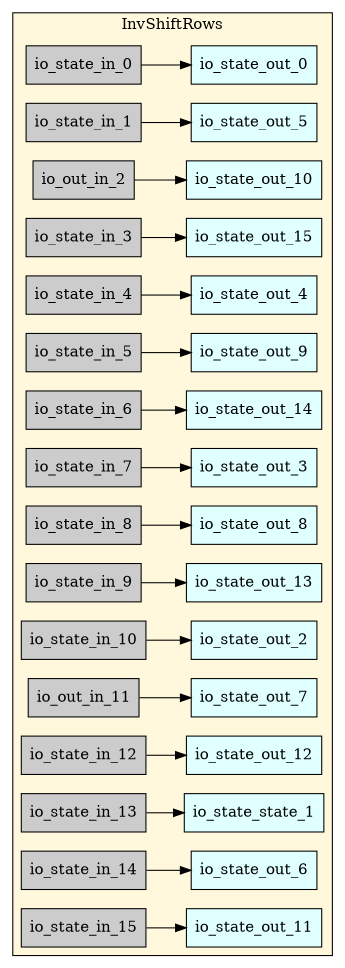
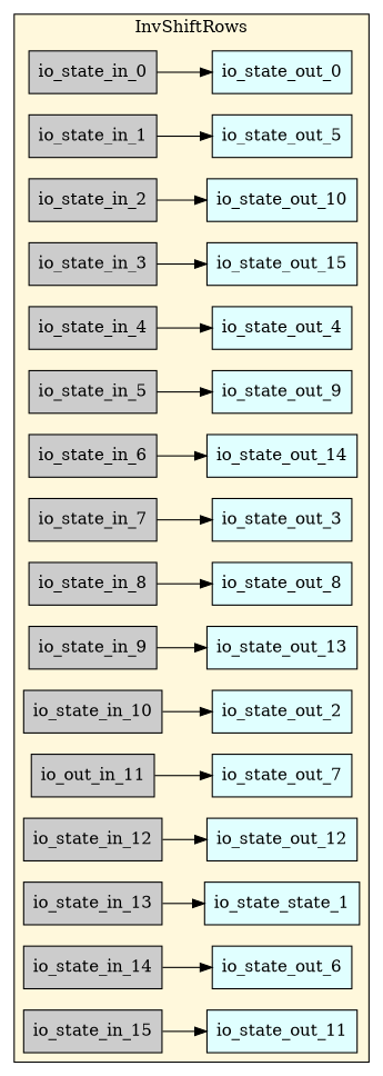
  digraph {
    rankdir=LR
    node [fillcolor="#CCCCCC" rank=0 shape=rectangle style=filled]
    n1 [label=io_state_in_0]
    n2 [fillcolor="#E0FFFF" label=io_state_out_0 rank=1000]
    n3 [label=io_state_in_1]
    n4 [fillcolor="#E0FFFF" label=io_state_out_5 rank=1000]
-   n5 [label=io_out_in_2]
+   n5 [label=io_state_in_2]
    n6 [fillcolor="#E0FFFF" label=io_state_out_10 rank=1000]
    n7 [label=io_state_in_3]
    n8 [fillcolor="#E0FFFF" label=io_state_out_15 rank=1000]
    n9 [label=io_state_in_4]
    n10 [fillcolor="#E0FFFF" label=io_state_out_4 rank=1000]
    n11 [label=io_state_in_5]
    n12 [fillcolor="#E0FFFF" label=io_state_out_9 rank=1000]
    n13 [label=io_state_in_6]
    n14 [fillcolor="#E0FFFF" label=io_state_out_14 rank=1000]
    n15 [label=io_state_in_7]
    n16 [fillcolor="#E0FFFF" label=io_state_out_3 rank=1000]
    n17 [label=io_state_in_8]
    n18 [fillcolor="#E0FFFF" label=io_state_out_8 rank=1000]
    n19 [label=io_state_in_9]
    n20 [fillcolor="#E0FFFF" label=io_state_out_13 rank=1000]
    n21 [label=io_state_in_10]
    n22 [fillcolor="#E0FFFF" label=io_state_out_2 rank=1000]
    n23 [label=io_out_in_11]
    n24 [fillcolor="#E0FFFF" label=io_state_out_7 rank=1000]
    n25 [label=io_state_in_12]
    n26 [fillcolor="#E0FFFF" label=io_state_out_12 rank=1000]
    n27 [label=io_state_in_13]
    n28 [fillcolor="#E0FFFF" label=io_state_state_1 rank=1000]
    n29 [label=io_state_in_14]
    n30 [fillcolor="#E0FFFF" label=io_state_out_6 rank=1000]
    n31 [label=io_state_in_15]
    n32 [fillcolor="#E0FFFF" label=io_state_out_11 rank=1000]
    subgraph cluster_1 {
      bgcolor="#FFF8DC"
      label=InvShiftRows
      n1
      n2
      n3
      n4
      n5
      n6
      n7
      n8
      n9
      n10
      n11
      n12
      n13
      n14
      n15
      n16
      n17
      n18
      n19
      n20
      n21
      n22
      n23
      n24
      n25
      n26
      n27
      n28
      n29
      n30
      n31
      n32
    }
    n1 -> n2
    n3 -> n4
    n5 -> n6
    n7 -> n8
    n9 -> n10
    n11 -> n12
    n13 -> n14
    n15 -> n16
    n17 -> n18
    n19 -> n20
    n21 -> n22
    n23 -> n24
    n25 -> n26
    n27 -> n28
    n29 -> n30
    n31 -> n32
  }
